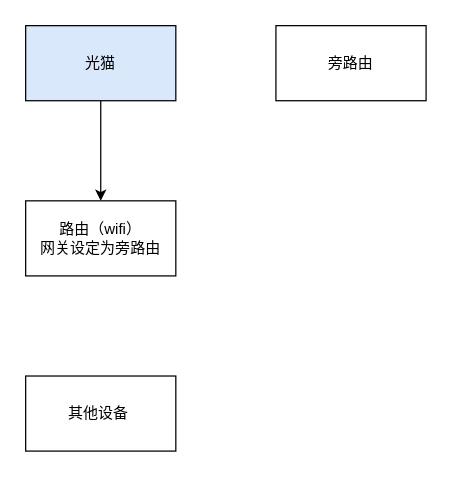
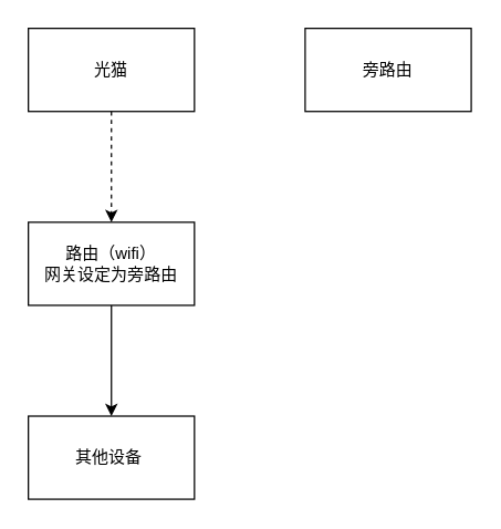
  <mxCell id="0" />
  <mxCell id="1" parent="0" />
- <mxCell id="2" value="" style="edgeStyle=orthogonalEdgeStyle;rounded=0;orthogonalLoop=1;jettySize=auto;html=1;" edge="1" parent="1" source="3" target="6"><mxGeometry relative="1" as="geometry" /></mxCell>
- <mxCell id="3" value="光猫" style="rounded=0;whiteSpace=wrap;html=1;fillColor=#dae8fc;" vertex="1" parent="1"><mxGeometry x="20" y="20" width="120" height="60" as="geometry" /></mxCell>
+ <mxCell id="2" value="" style="edgeStyle=orthogonalEdgeStyle;rounded=0;orthogonalLoop=1;jettySize=auto;html=1;dashed=1;" edge="1" parent="1" source="3" target="6"><mxGeometry relative="1" as="geometry" /></mxCell>
+ <mxCell id="3" value="光猫" style="rounded=0;whiteSpace=wrap;html=1;" vertex="1" parent="1"><mxGeometry x="20" y="20" width="120" height="60" as="geometry" /></mxCell>
  <mxCell id="4" value="旁路由" style="rounded=0;whiteSpace=wrap;html=1;" vertex="1" parent="1"><mxGeometry x="220" y="20" width="120" height="60" as="geometry" /></mxCell>
+ <mxCell id="5" value="" style="edgeStyle=orthogonalEdgeStyle;rounded=0;orthogonalLoop=1;jettySize=auto;html=1;" edge="1" parent="1" source="6" target="7"><mxGeometry relative="1" as="geometry" /></mxCell>
  <mxCell id="6" value="路由（wifi）&lt;br&gt;网关设定为旁路由" style="rounded=0;whiteSpace=wrap;html=1;" vertex="1" parent="1"><mxGeometry x="20" y="160" width="120" height="60" as="geometry" /></mxCell>
  <mxCell id="7" value="其他设备&amp;nbsp;" style="rounded=0;whiteSpace=wrap;html=1;" vertex="1" parent="1"><mxGeometry x="20" y="300" width="120" height="60" as="geometry" /></mxCell>
